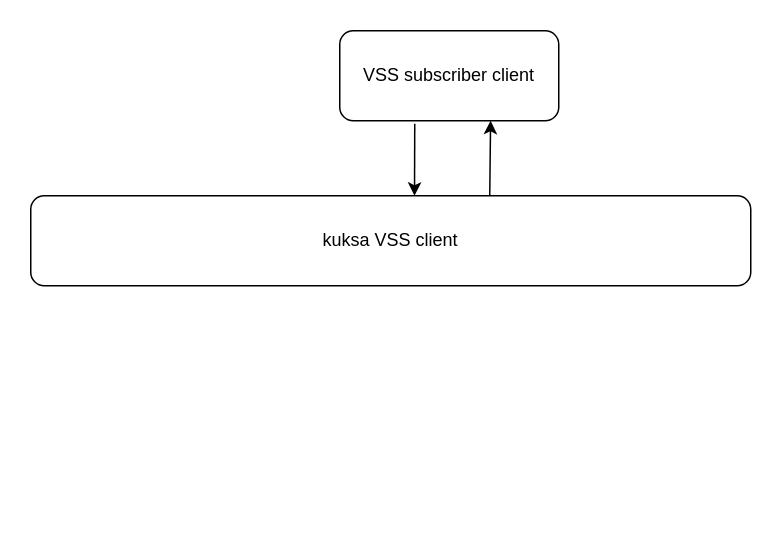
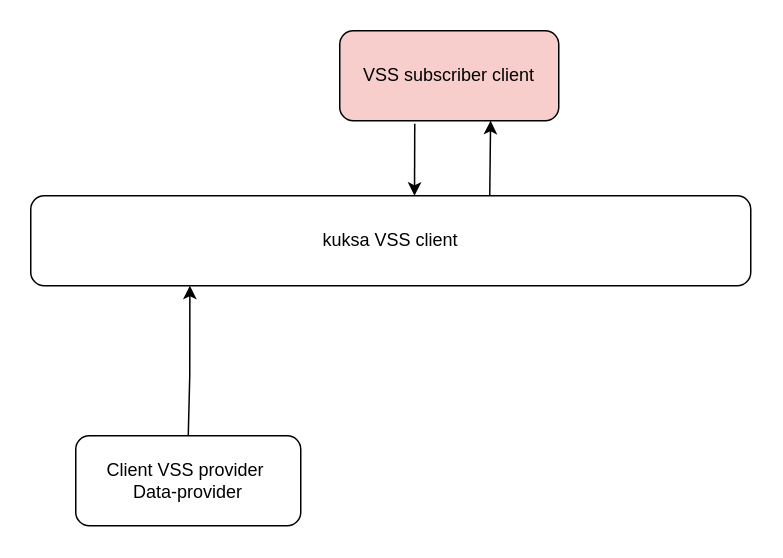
  <mxCell id="0" />
  <mxCell id="1" parent="0" />
- <mxCell id="2" value="VSS subscriber client" style="rounded=1;whiteSpace=wrap;html=1;" vertex="1" parent="1"><mxGeometry x="226" y="20" width="146" height="60" as="geometry" /></mxCell>
+ <mxCell id="2" value="VSS subscriber client" style="rounded=1;whiteSpace=wrap;html=1;fillColor=#f8cecc;" vertex="1" parent="1"><mxGeometry x="226" y="20" width="146" height="60" as="geometry" /></mxCell>
  <mxCell id="3" value="kuksa VSS client" style="rounded=1;whiteSpace=wrap;html=1;" vertex="1" parent="1"><mxGeometry x="20" y="130" width="480" height="60" as="geometry" /></mxCell>
+ <mxCell id="4" value="Client VSS provider&amp;nbsp;&lt;div&gt;Data-provider&lt;/div&gt;" style="rounded=1;whiteSpace=wrap;html=1;" vertex="1" parent="1"><mxGeometry x="50" y="290" width="150" height="60" as="geometry" /></mxCell>
+ <mxCell id="5" value="" style="endArrow=classic;html=1;rounded=0;entryX=0.221;entryY=1;entryDx=0;entryDy=0;exitX=0.5;exitY=0;exitDx=0;exitDy=0;entryPerimeter=0;" edge="1" parent="1" source="4" target="3"><mxGeometry width="50" height="50" relative="1" as="geometry"><mxPoint x="100" y="290" as="sourcePoint" /><mxPoint x="150" y="240" as="targetPoint" /><Array as="points"><mxPoint x="126" y="250" /></Array></mxGeometry></mxCell>
  <mxCell id="6" value="" style="endArrow=classic;html=1;rounded=0;entryX=0.221;entryY=1;entryDx=0;entryDy=0;entryPerimeter=0;" edge="1" parent="1"><mxGeometry width="50" height="50" relative="1" as="geometry"><mxPoint x="326" y="130" as="sourcePoint" /><mxPoint x="326.56" y="80" as="targetPoint" /><Array as="points" /></mxGeometry></mxCell>
  <mxCell id="7" value="" style="endArrow=classic;html=1;rounded=0;entryX=0.533;entryY=0;entryDx=0;entryDy=0;entryPerimeter=0;exitX=0.201;exitY=1.011;exitDx=0;exitDy=0;exitPerimeter=0;" edge="1" parent="1" target="3"><mxGeometry width="50" height="50" relative="1" as="geometry"><mxPoint x="275.996" y="81.98" as="sourcePoint" /><mxPoint x="293.13" y="130" as="targetPoint" /><Array as="points" /></mxGeometry></mxCell>
